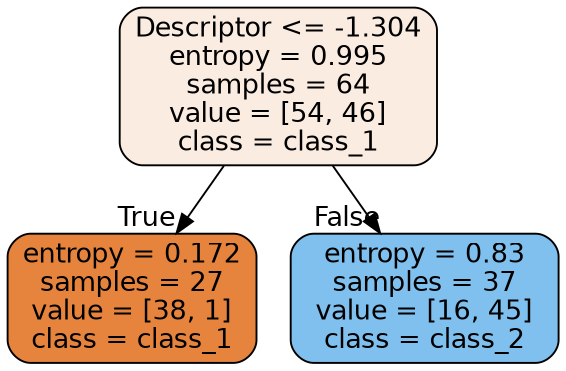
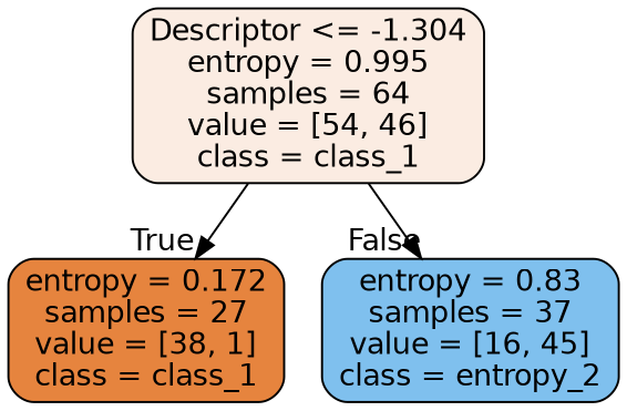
  digraph {
    node [color=black fontname=helvetica shape=box style="filled, rounded"]
    edge [fontname=helvetica labeldistance=2.5]
    n1 [fillcolor="#fbece2" label="Descriptor <= -1.304\nentropy = 0.995\nsamples = 64\nvalue = [54, 46]\nclass = class_1"]
    n2 [fillcolor="#e6843e" label="entropy = 0.172\nsamples = 27\nvalue = [38, 1]\nclass = class_1"]
-   n3 [fillcolor="#7fc0ee" label="entropy = 0.83\nsamples = 37\nvalue = [16, 45]\nclass = class_2"]
+   n3 [fillcolor="#7fc0ee" label="entropy = 0.83\nsamples = 37\nvalue = [16, 45]\nclass = entropy_2"]
    n1 -> n2 [headlabel=True labelangle=45]
    n1 -> n3 [headlabel=False labelangle=-45]
  }
